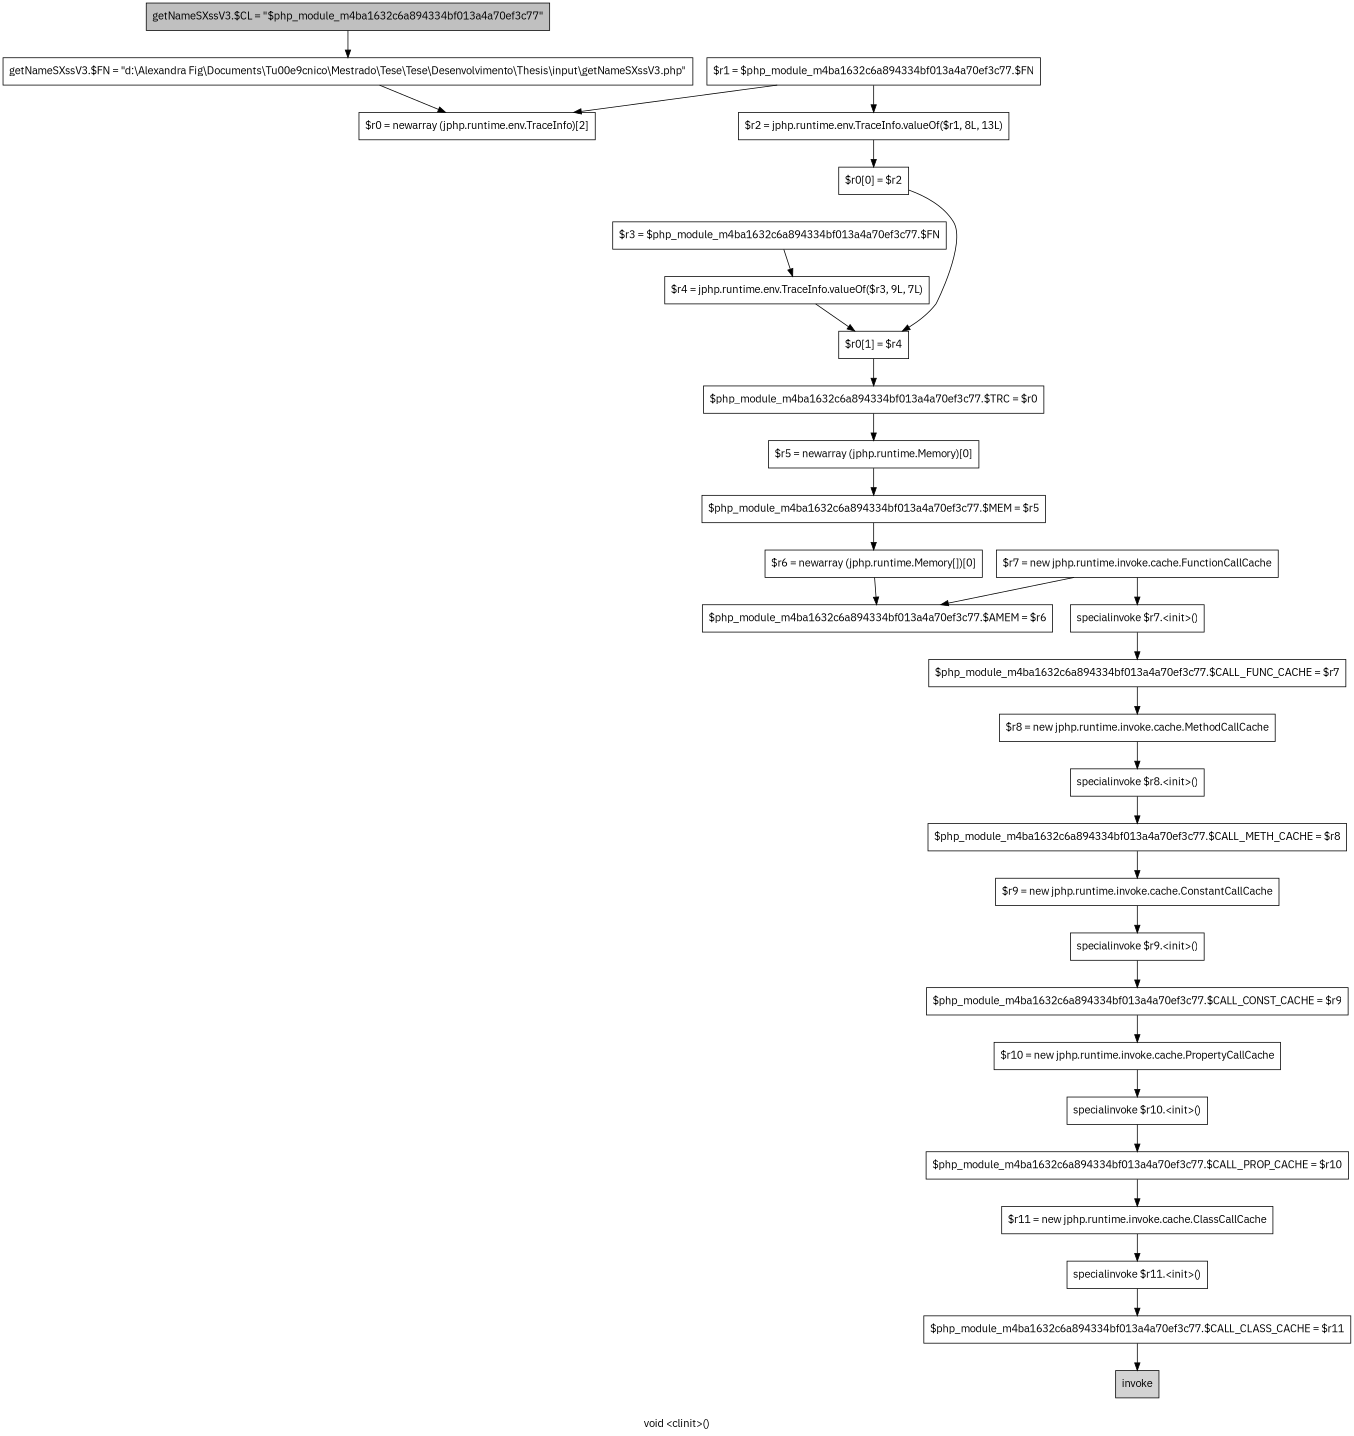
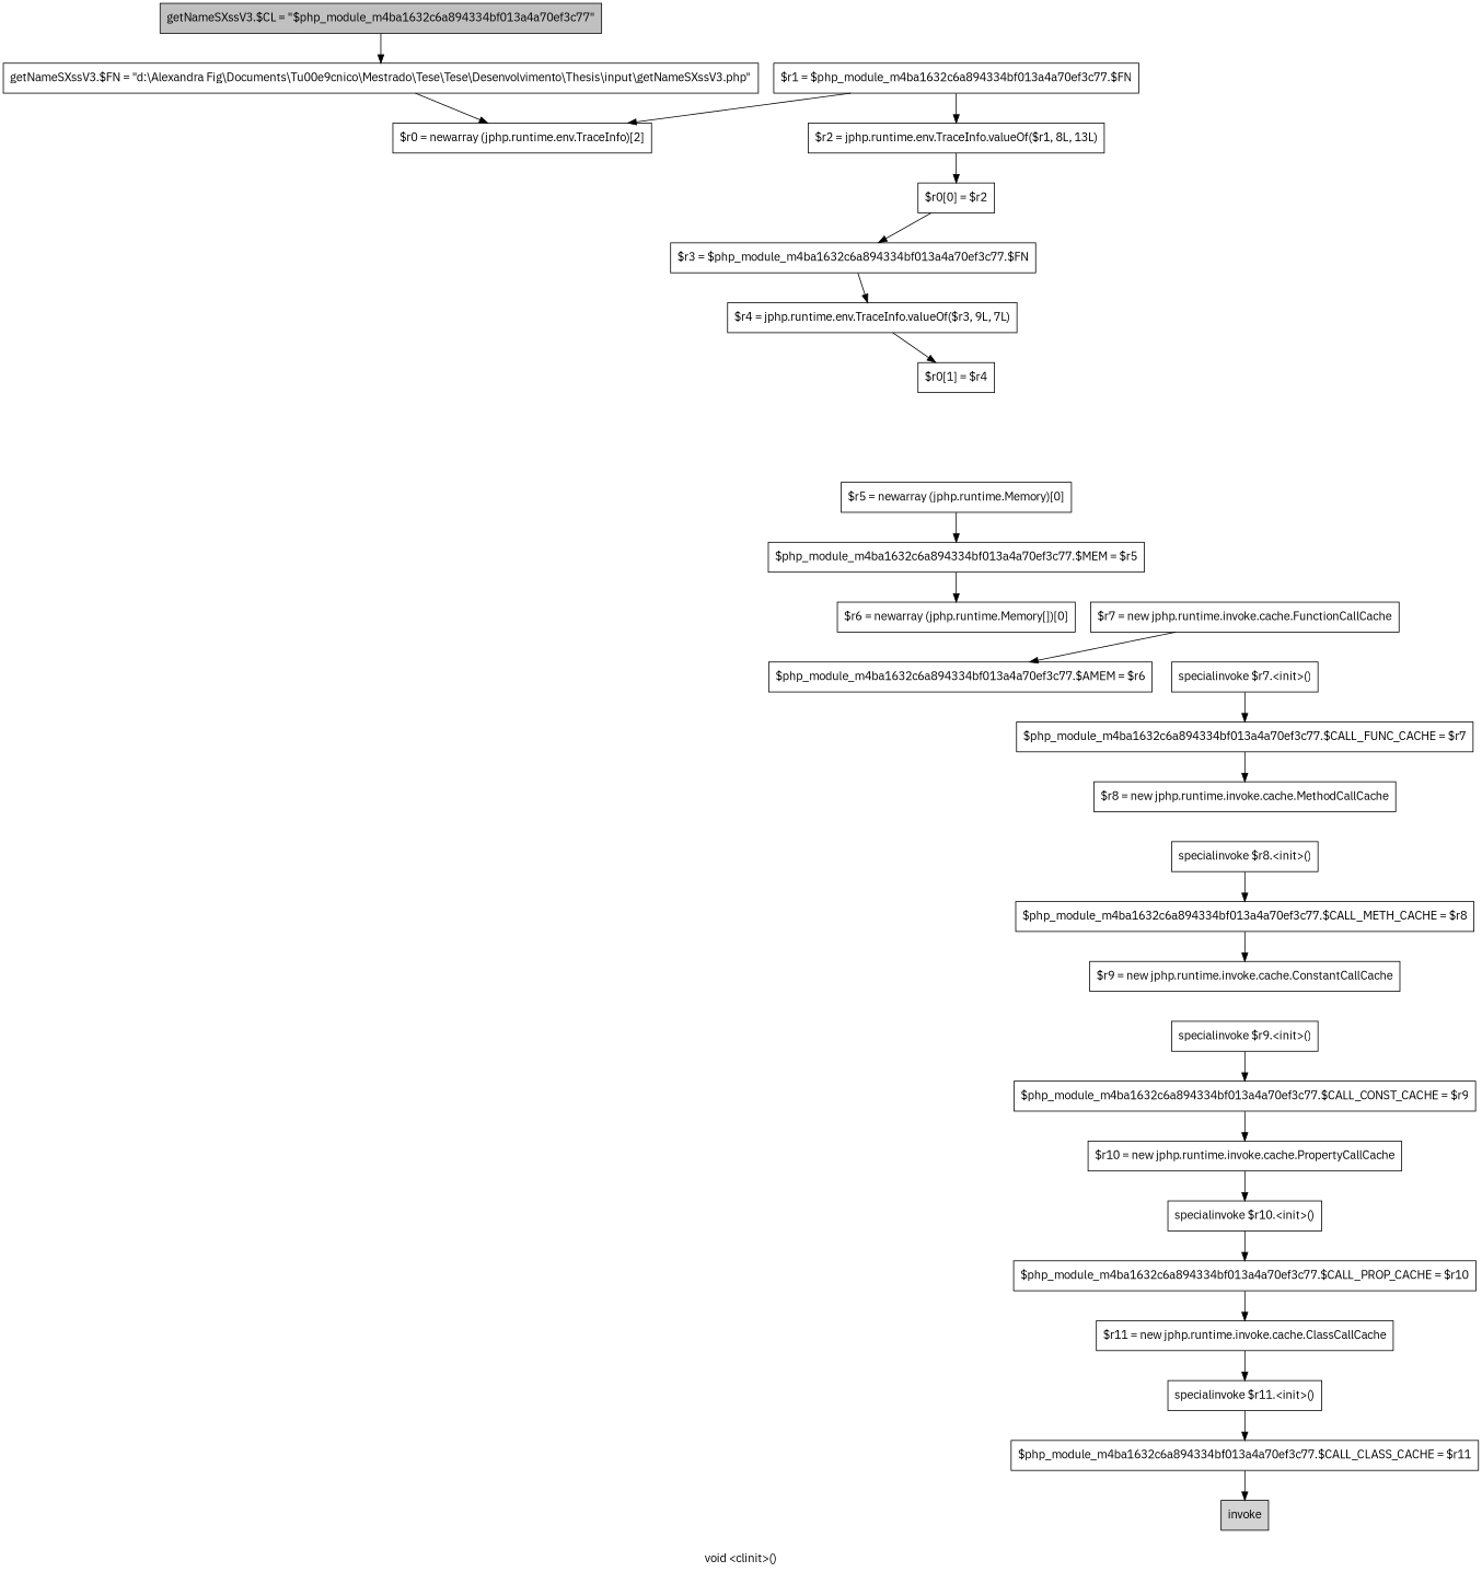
  digraph {
    fontname="IBM Plex Sans"
    label="void <clinit>()"
    node [fontname="IBM Plex Sans" shape=box]
    edge [fontname="IBM Plex Sans"]
    n1 [fillcolor=gray label="getNameSXssV3.$CL = \"$php_module_m4ba1632c6a894334bf013a4a70ef3c77\"" style=filled]
    n2 [label="getNameSXssV3.$FN = \"d:\\Alexandra Fig\\Documents\\T\u00e9cnico\\Mestrado\\Tese\\Tese\\Desenvolvimento\\Thesis\\input\\getNameSXssV3.php\""]
    n3 [label="$r0 = newarray (jphp.runtime.env.TraceInfo)[2]"]
    n4 [label="$r1 = $php_module_m4ba1632c6a894334bf013a4a70ef3c77.$FN"]
    n5 [label="$r2 = jphp.runtime.env.TraceInfo.valueOf($r1, 8L, 13L)"]
    n6 [label="$r0[0] = $r2"]
    n7 [label="$r3 = $php_module_m4ba1632c6a894334bf013a4a70ef3c77.$FN"]
    n8 [label="$r4 = jphp.runtime.env.TraceInfo.valueOf($r3, 9L, 7L)"]
    n9 [label="$r0[1] = $r4"]
-   n10 [label="$php_module_m4ba1632c6a894334bf013a4a70ef3c77.$TRC = $r0"]
    n11 [label="$r5 = newarray (jphp.runtime.Memory)[0]"]
    n12 [label="$php_module_m4ba1632c6a894334bf013a4a70ef3c77.$MEM = $r5"]
    n13 [label="$r6 = newarray (jphp.runtime.Memory[])[0]"]
    n14 [label="$php_module_m4ba1632c6a894334bf013a4a70ef3c77.$AMEM = $r6"]
    n15 [label="$r7 = new jphp.runtime.invoke.cache.FunctionCallCache"]
    n16 [label="specialinvoke $r7.<init>()"]
    n17 [label="$php_module_m4ba1632c6a894334bf013a4a70ef3c77.$CALL_FUNC_CACHE = $r7"]
    n18 [label="$r8 = new jphp.runtime.invoke.cache.MethodCallCache"]
    n19 [label="specialinvoke $r8.<init>()"]
    n20 [label="$php_module_m4ba1632c6a894334bf013a4a70ef3c77.$CALL_METH_CACHE = $r8"]
    n21 [label="$r9 = new jphp.runtime.invoke.cache.ConstantCallCache"]
    n22 [label="specialinvoke $r9.<init>()"]
    n23 [label="$php_module_m4ba1632c6a894334bf013a4a70ef3c77.$CALL_CONST_CACHE = $r9"]
    n24 [label="$r10 = new jphp.runtime.invoke.cache.PropertyCallCache"]
    n25 [label="specialinvoke $r10.<init>()"]
    n26 [label="$php_module_m4ba1632c6a894334bf013a4a70ef3c77.$CALL_PROP_CACHE = $r10"]
    n27 [label="$r11 = new jphp.runtime.invoke.cache.ClassCallCache"]
    n28 [label="specialinvoke $r11.<init>()"]
    n29 [label="$php_module_m4ba1632c6a894334bf013a4a70ef3c77.$CALL_CLASS_CACHE = $r11"]
    n30 [fillcolor=lightgray label=invoke style=filled]
    n1 -> n2
    n2 -> n3
    n4 -> n3
    n4 -> n5
    n5 -> n6
-   n6 -> n9
+   n6 -> n7
    n7 -> n8
    n8 -> n9
-   n9 -> n10
-   n10 -> n11
    n11 -> n12
    n12 -> n13
-   n13 -> n14
    n15 -> n14
-   n15 -> n16
    n16 -> n17
    n17 -> n18
-   n18 -> n19
    n19 -> n20
    n20 -> n21
-   n21 -> n22
    n22 -> n23
    n23 -> n24
    n24 -> n25
    n25 -> n26
    n26 -> n27
    n27 -> n28
    n28 -> n29
    n29 -> n30
  }
